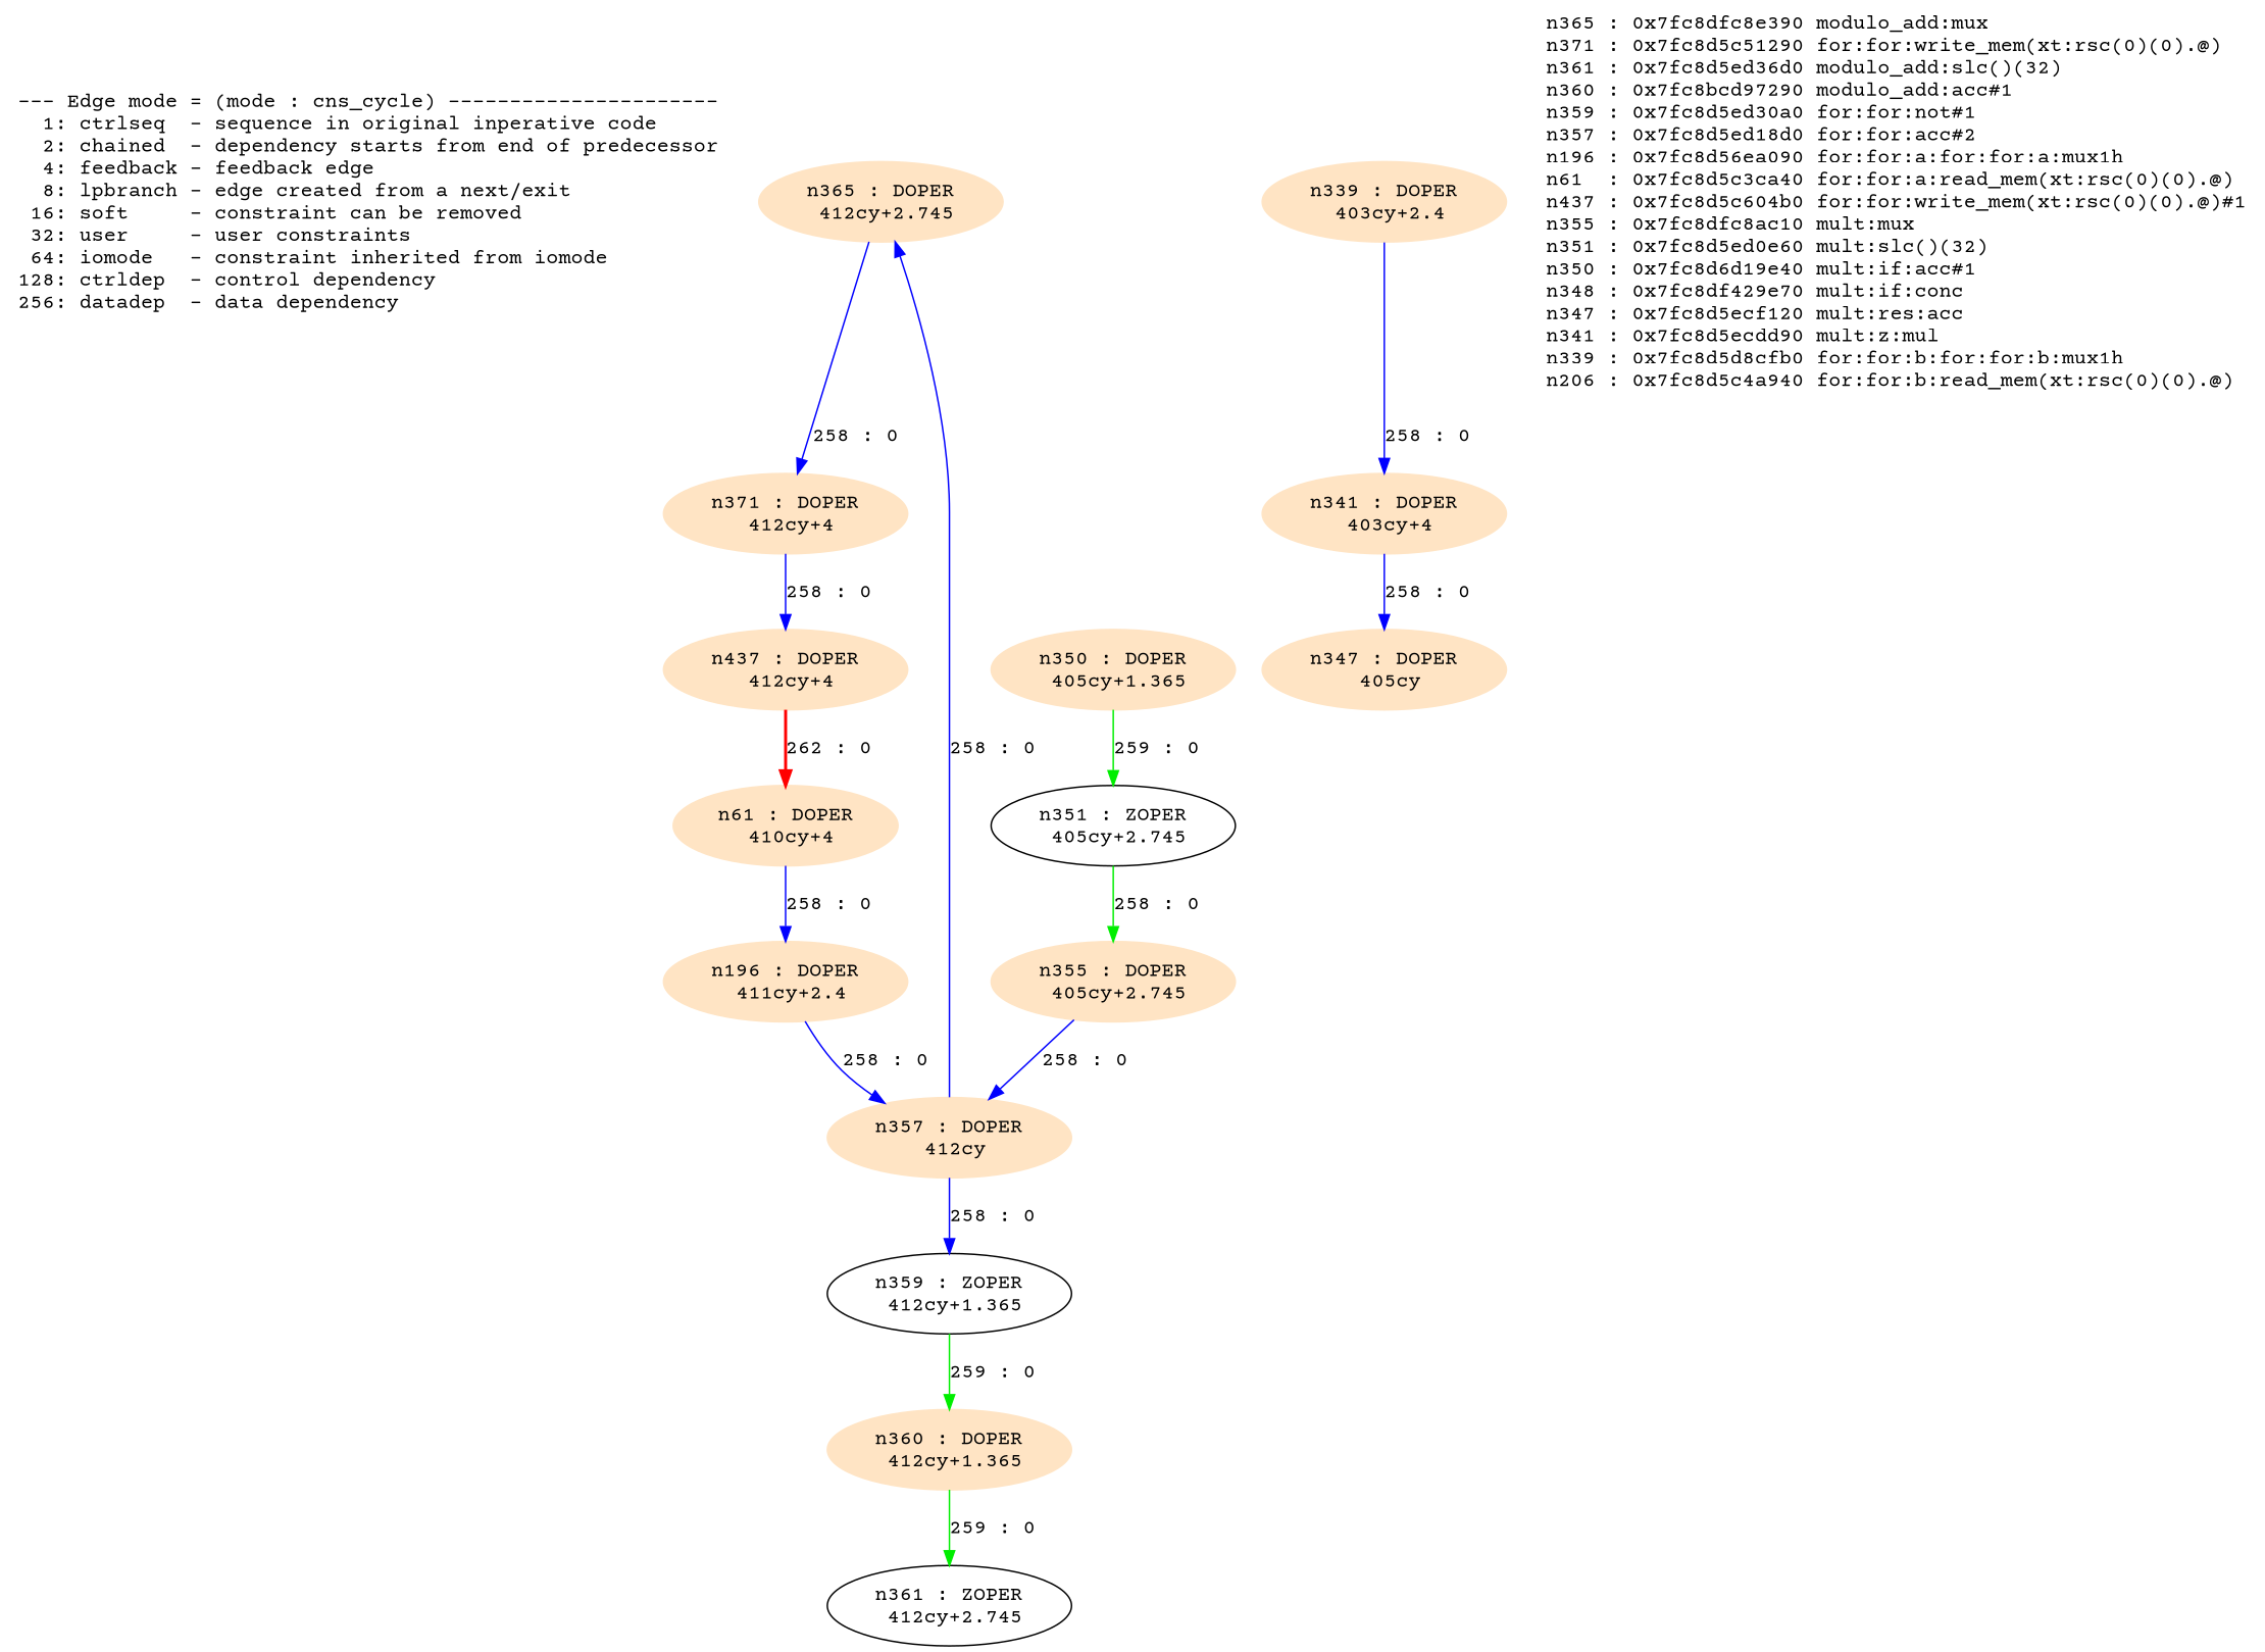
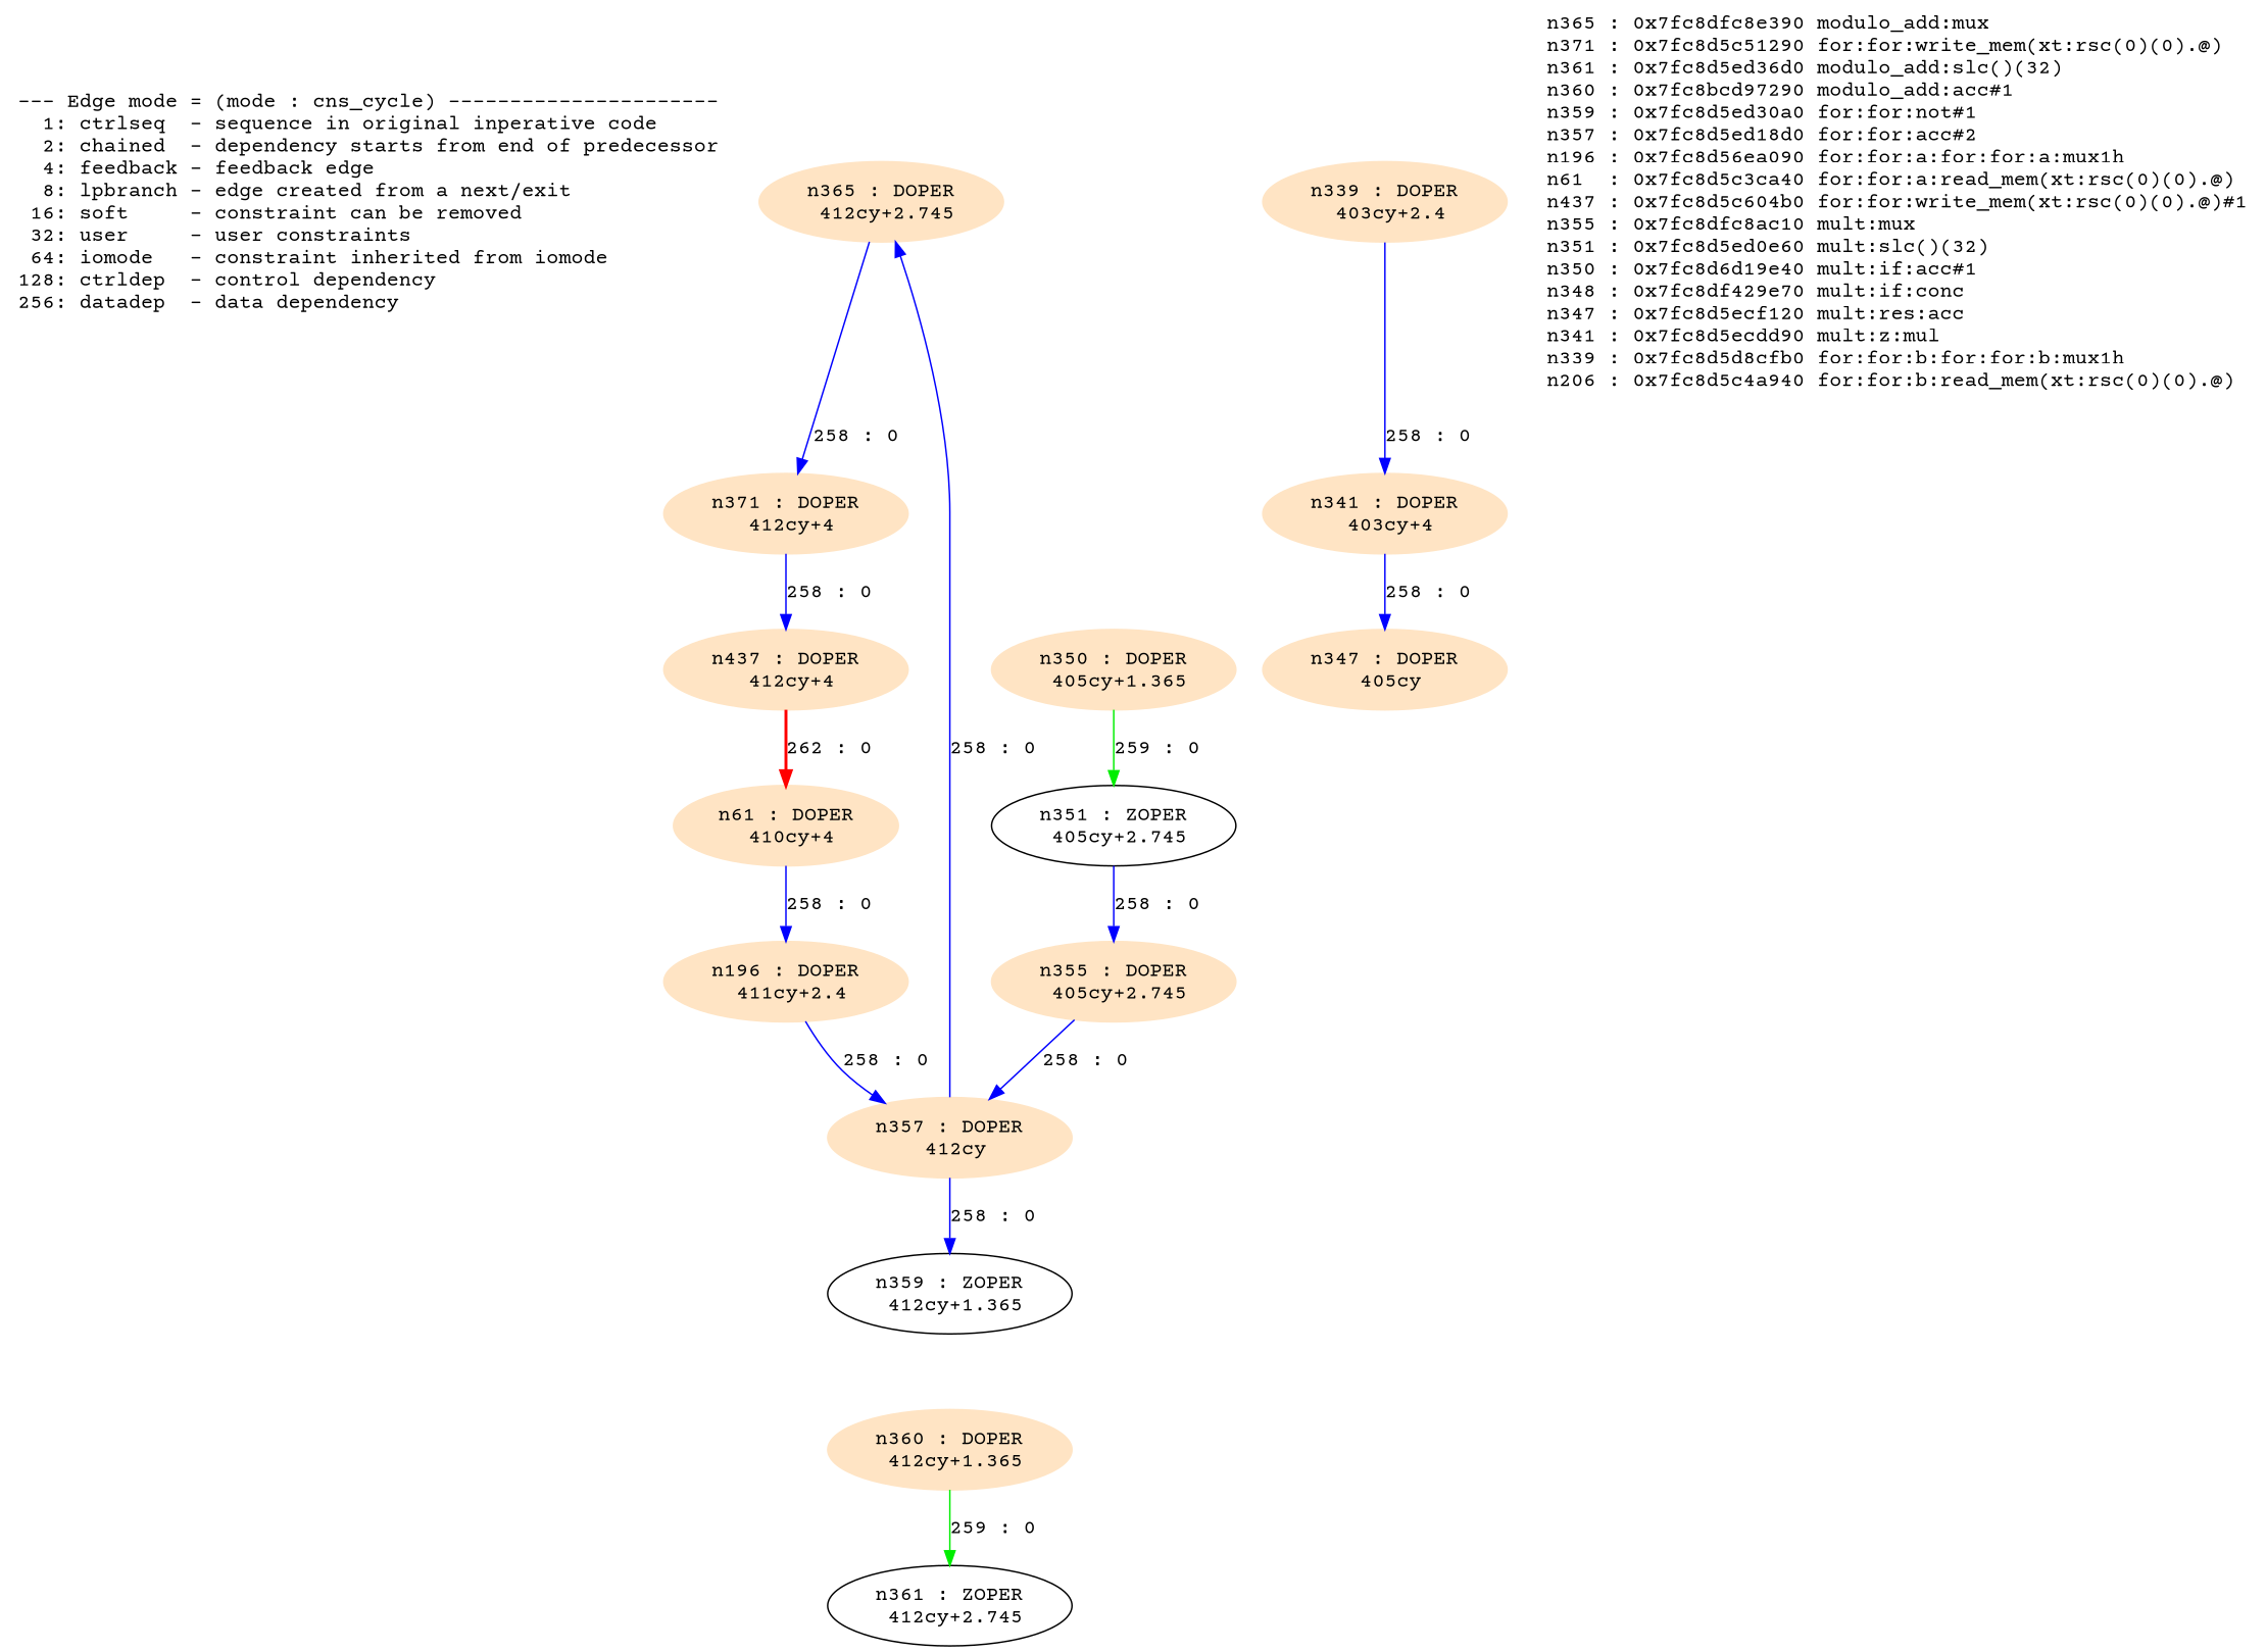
  digraph {
    fontname="Courier Prime"
    node [fontname="Courier Prime" shape=ellipse color=bisque style=filled]
    edge [color=blue fontname="Courier Prime"]
    n1 [label="--- Edge mode = (mode : cns_cycle) ----------------------\l  1: ctrlseq  - sequence in original inperative code     \l  2: chained  - dependency starts from end of predecessor\l  4: feedback - feedback edge                            \l  8: lpbranch - edge created from a next/exit            \l 16: soft     - constraint can be removed                \l 32: user     - user constraints                         \l 64: iomode   - constraint inherited from iomode         \l128: ctrldep  - control dependency                       \l256: datadep  - data dependency                          \l" labeljust=left shape=none color="" style=""]
    n2 [label="n365 : DOPER\n 412cy+2.745\n"]
    n3 [label="n371 : DOPER\n 412cy+4\n"]
    n4 [label="n437 : DOPER\n 412cy+4\n"]
    n5 [label="n61 : DOPER\n 410cy+4\n"]
    n6 [label="n361 : ZOPER\n 412cy+2.745\n" color="" style=""]
    n7 [label="n360 : DOPER\n 412cy+1.365\n"]
    n8 [label="n359 : ZOPER\n 412cy+1.365\n" color="" style=""]
    n9 [label="n357 : DOPER\n 412cy\n"]
    n10 [label="n196 : DOPER\n 411cy+2.4\n"]
    n11 [label="n355 : DOPER\n 405cy+2.745\n"]
    n12 [label="n351 : ZOPER\n 405cy+2.745\n" color="" style=""]
    n13 [label="n350 : DOPER\n 405cy+1.365\n"]
    n14 [label="n347 : DOPER\n 405cy\n"]
    n15 [label="n341 : DOPER\n 403cy+4\n"]
    n16 [label="n339 : DOPER\n 403cy+2.4\n"]
    n17 [label="n365 : 0x7fc8dfc8e390 modulo_add:mux\ln371 : 0x7fc8d5c51290 for:for:write_mem(xt:rsc(0)(0).@)\ln361 : 0x7fc8d5ed36d0 modulo_add:slc()(32)\ln360 : 0x7fc8bcd97290 modulo_add:acc#1\ln359 : 0x7fc8d5ed30a0 for:for:not#1\ln357 : 0x7fc8d5ed18d0 for:for:acc#2\ln196 : 0x7fc8d56ea090 for:for:a:for:for:a:mux1h\ln61  : 0x7fc8d5c3ca40 for:for:a:read_mem(xt:rsc(0)(0).@)\ln437 : 0x7fc8d5c604b0 for:for:write_mem(xt:rsc(0)(0).@)#1\ln355 : 0x7fc8dfc8ac10 mult:mux\ln351 : 0x7fc8d5ed0e60 mult:slc()(32)\ln350 : 0x7fc8d6d19e40 mult:if:acc#1\ln348 : 0x7fc8df429e70 mult:if:conc\ln347 : 0x7fc8d5ecf120 mult:res:acc\ln341 : 0x7fc8d5ecdd90 mult:z:mul\ln339 : 0x7fc8d5d8cfb0 for:for:b:for:for:b:mux1h\ln206 : 0x7fc8d5c4a940 for:for:b:read_mem(xt:rsc(0)(0).@)\l" labeljust=left shape=none color="" style=""]
    n2 -> n3 [label="258 : 0"]
    n3 -> n4 [label="258 : 0"]
    n4 -> n5 [color=red label="262 : 0" style=bold]
    n5 -> n10 [label="258 : 0"]
    n7 -> n6 [color=green2 label="259 : 0"]
-   n8 -> n7 [color=green2 label="259 : 0"]
    n9 -> n2 [label="258 : 0"]
    n9 -> n8 [label="258 : 0"]
    n10 -> n9 [label="258 : 0"]
    n11 -> n9 [label="258 : 0"]
-   n12 -> n11 [color=green2 label="258 : 0"]
+   n12 -> n11 [label="258 : 0"]
    n13 -> n12 [color=green2 label="259 : 0"]
    n15 -> n14 [label="258 : 0"]
    n16 -> n15 [label="258 : 0"]
  }
